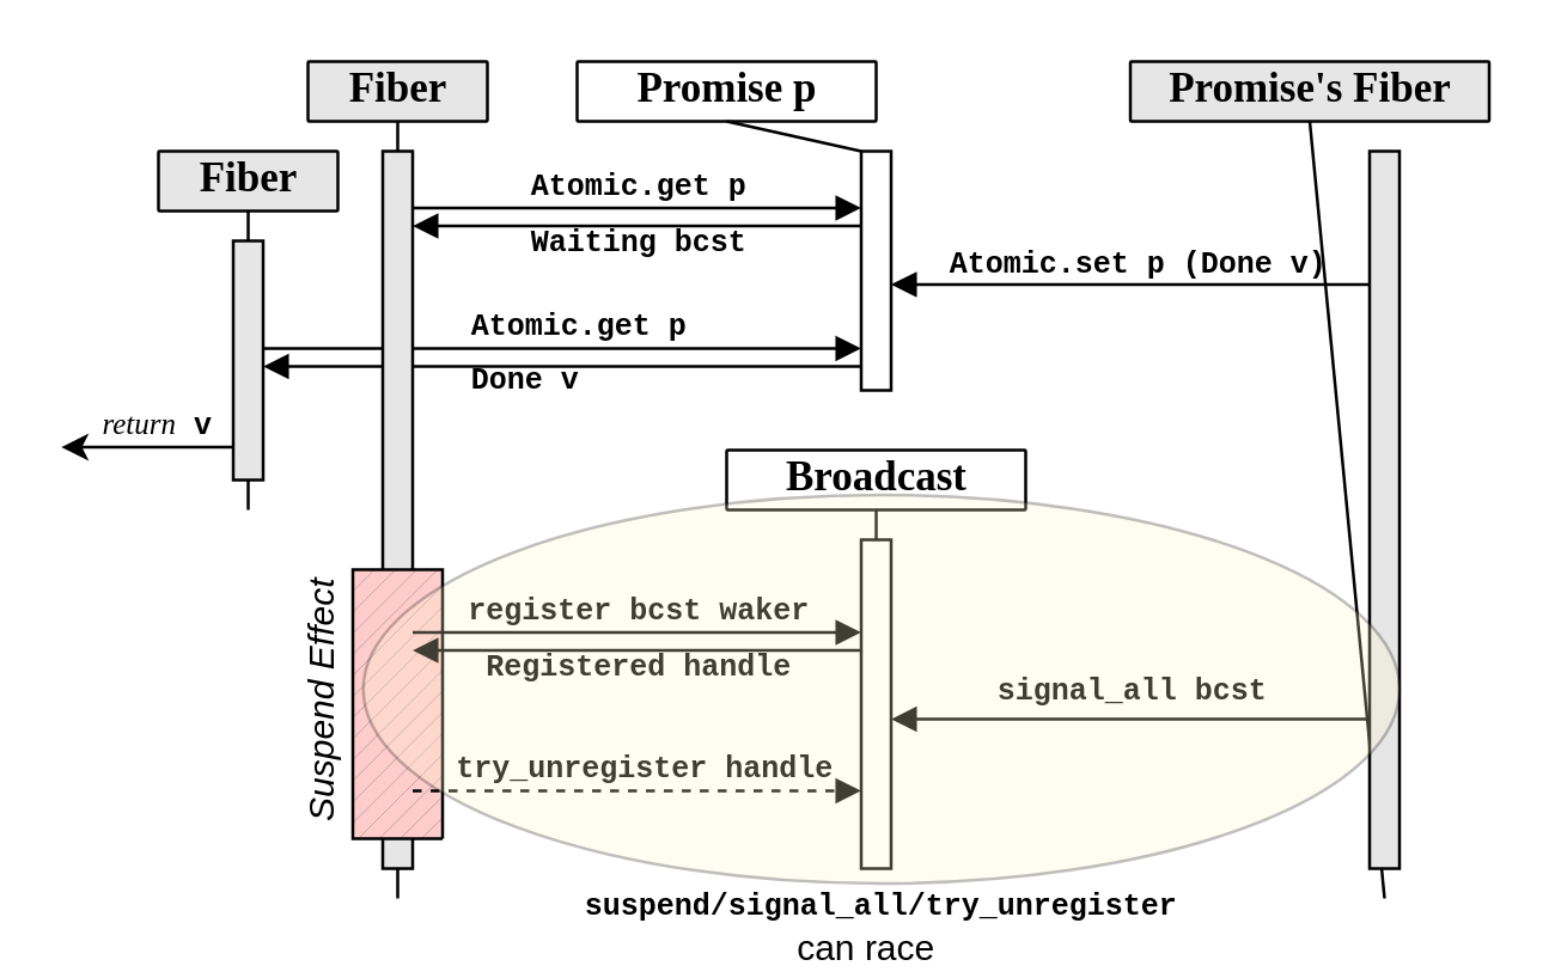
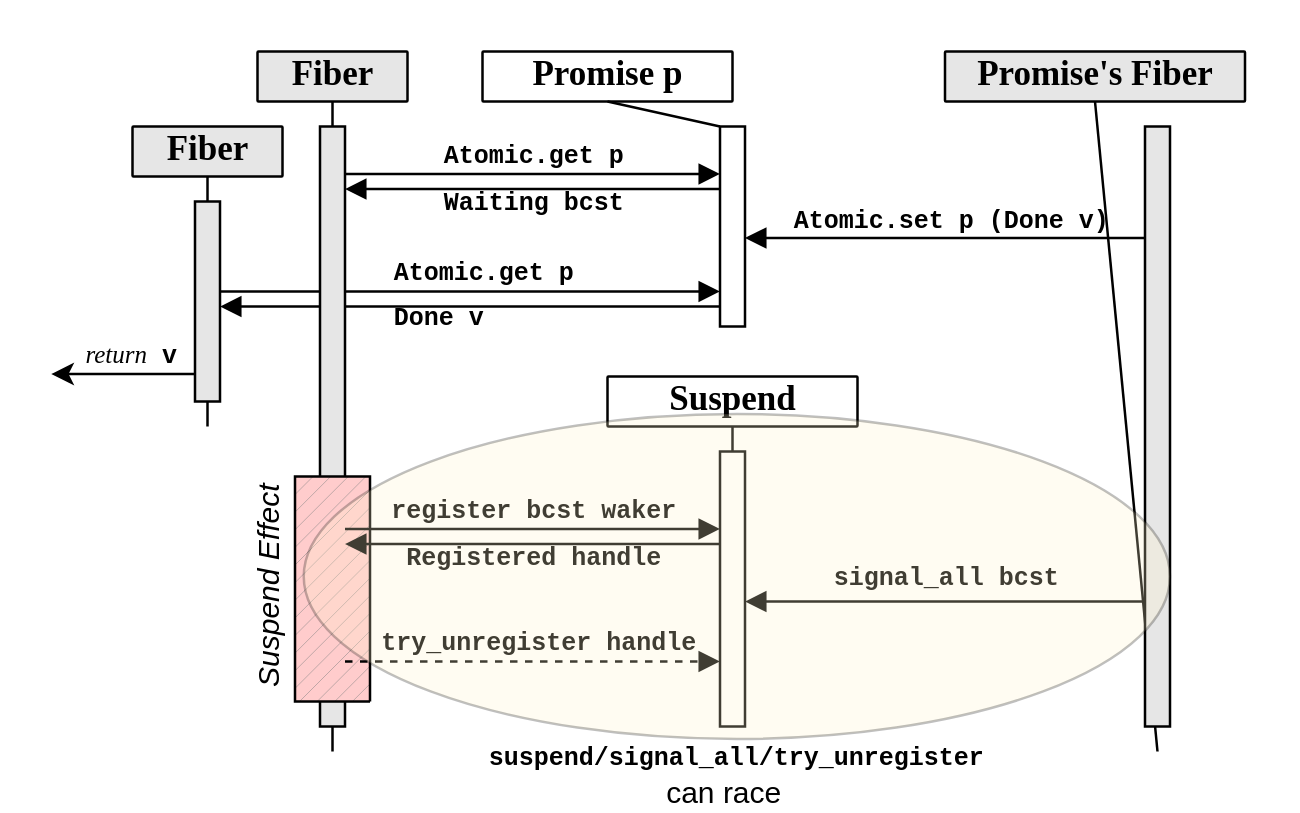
  <mxCell id="0" />
  <mxCell id="1" parent="0" />
  <mxCell id="2" value="&lt;div style=&quot;font-size: 10px;&quot;&gt;&lt;font style=&quot;font-size: 10px;&quot;&gt;Atomic.get p&lt;/font&gt;&lt;/div&gt;" style="html=1;verticalAlign=bottom;endArrow=block;edgeStyle=elbowEdgeStyle;elbow=vertical;curved=0;rounded=0;movable=1;resizable=1;rotatable=1;deletable=1;editable=1;locked=0;connectable=1;fontSize=10;fontFamily=Courier New;fontStyle=1;labelBackgroundColor=none;spacingTop=0;spacingBottom=-2;spacingLeft=10;" parent="1" source="24" target="9" edge="1"><mxGeometry relative="1" as="geometry"><mxPoint x="97.5" y="116" as="sourcePoint" /><Array as="points"><mxPoint x="227.5" y="116" /></Array><mxPoint x="312.5" y="116" as="targetPoint" /></mxGeometry></mxCell>
  <mxCell id="3" value="&lt;font style=&quot;font-size: 10px;&quot;&gt;Done v&lt;br style=&quot;font-size: 10px;&quot;&gt;&lt;/font&gt;" style="html=1;verticalAlign=top;endArrow=block;edgeStyle=elbowEdgeStyle;elbow=vertical;curved=0;rounded=0;labelPosition=center;verticalLabelPosition=bottom;align=center;fontSize=10;fontFamily=Courier New;fontStyle=1;labelBackgroundColor=none;spacingTop=-7;spacingLeft=-25;" parent="1" edge="1"><mxGeometry x="0.003" relative="1" as="geometry"><mxPoint x="287.5" y="122" as="sourcePoint" /><Array as="points"><mxPoint x="237.5" y="122" /></Array><mxPoint x="87.5" y="122" as="targetPoint" /><mxPoint as="offset" /></mxGeometry></mxCell>
  <mxCell id="4" value="&lt;div style=&quot;font-size: 10px;&quot;&gt;&lt;font style=&quot;font-size: 10px;&quot;&gt;Atomic.get p&lt;/font&gt;&lt;/div&gt;" style="html=1;verticalAlign=bottom;endArrow=block;edgeStyle=elbowEdgeStyle;elbow=vertical;curved=0;rounded=0;fontSize=10;fontFamily=Courier New;fontStyle=1;labelBackgroundColor=none;spacingBottom=-2;" parent="1" source="18" edge="1" target="9"><mxGeometry relative="1" as="geometry"><mxPoint x="140" y="69" as="sourcePoint" /><Array as="points"><mxPoint x="225" y="69" /></Array><mxPoint x="287.5" y="69" as="targetPoint" /></mxGeometry></mxCell>
  <mxCell id="5" value="&lt;div style=&quot;font-size: 10px;&quot;&gt;&lt;font style=&quot;font-size: 10px;&quot;&gt;Waiting bcst&lt;/font&gt;&lt;/div&gt;" style="html=1;verticalAlign=middle;endArrow=block;edgeStyle=elbowEdgeStyle;elbow=vertical;curved=0;rounded=0;labelPosition=center;verticalLabelPosition=middle;align=center;fontSize=10;fontFamily=Courier New;fontStyle=1;labelBackgroundColor=none;spacing=2;spacingLeft=2;spacingTop=2;spacingBottom=1;" parent="1" target="18" edge="1" source="9"><mxGeometry x="0.017" y="5" relative="1" as="geometry"><mxPoint x="272.5" y="90" as="sourcePoint" /><Array as="points"><mxPoint x="235" y="75" /></Array><mxPoint x="152.5" y="80" as="targetPoint" /><mxPoint as="offset" /></mxGeometry></mxCell>
  <mxCell id="6" value="&lt;font size=&quot;1&quot; face=&quot;Courier New&quot;&gt;&lt;b&gt;signal_all bcst&lt;/b&gt;&lt;/font&gt;" style="html=1;verticalAlign=bottom;endArrow=block;edgeStyle=elbowEdgeStyle;elbow=vertical;curved=0;rounded=0;" parent="1" edge="1" source="12"><mxGeometry relative="1" as="geometry"><mxPoint x="452.5" y="240" as="sourcePoint" /><Array as="points"><mxPoint x="382.5" y="240" /></Array><mxPoint x="297.5" y="240" as="targetPoint" /></mxGeometry></mxCell>
  <mxCell id="7" value="Promise p" style="rounded=1;whiteSpace=wrap;html=1;fontFamily=Inconsolata;fontStyle=1;fontSize=14;arcSize=2;fillColor=#FFFFFF;" vertex="1" parent="1"><mxGeometry x="192.5" y="20" width="100" height="20" as="geometry" /></mxCell>
  <mxCell id="8" value="" style="endArrow=none;html=1;rounded=0;entryX=0.5;entryY=1;entryDx=0;entryDy=0;" edge="1" parent="1" target="7" source="9"><mxGeometry width="50" height="50" relative="1" as="geometry"><mxPoint x="292.5" y="160" as="sourcePoint" /><mxPoint x="65" y="130" as="targetPoint" /></mxGeometry></mxCell>
  <mxCell id="9" value="" style="html=1;points=[];perimeter=orthogonalPerimeter;outlineConnect=0;targetShapes=umlLifeline;portConstraint=eastwest;newEdgeStyle={&quot;edgeStyle&quot;:&quot;elbowEdgeStyle&quot;,&quot;elbow&quot;:&quot;vertical&quot;,&quot;curved&quot;:0,&quot;rounded&quot;:0};fillColor=#FFFFFF;" vertex="1" parent="1"><mxGeometry x="287.5" y="50" width="10" height="80" as="geometry" /></mxCell>
  <mxCell id="10" value="Promise's Fiber" style="rounded=1;whiteSpace=wrap;html=1;fontSize=14;fontFamily=Inconsolata;fontStyle=1;arcSize=2;fillColor=#E6E6E6;" vertex="1" parent="1"><mxGeometry x="377.5" y="20" width="120" height="20" as="geometry" /></mxCell>
  <mxCell id="11" value="" style="endArrow=none;html=1;rounded=0;entryX=0.5;entryY=1;entryDx=0;entryDy=0;" edge="1" parent="1" target="10"><mxGeometry width="50" height="50" relative="1" as="geometry"><mxPoint x="462.5" y="300" as="sourcePoint" /><mxPoint x="237.5" y="130" as="targetPoint" /></mxGeometry></mxCell>
  <mxCell id="12" value="" style="html=1;points=[];perimeter=orthogonalPerimeter;outlineConnect=0;targetShapes=umlLifeline;portConstraint=eastwest;newEdgeStyle={&quot;edgeStyle&quot;:&quot;elbowEdgeStyle&quot;,&quot;elbow&quot;:&quot;vertical&quot;,&quot;curved&quot;:0,&quot;rounded&quot;:0};fillColor=#E6E6E6;strokeColor=#000000;" vertex="1" parent="1"><mxGeometry x="457.5" y="50" width="10" height="240" as="geometry" /></mxCell>
- <mxCell id="13" value="Broadcast" style="rounded=1;whiteSpace=wrap;html=1;fontSize=14;fontFamily=Inconsolata;fontStyle=1;arcSize=2;fillColor=#FFFFFF;" vertex="1" parent="1"><mxGeometry x="242.5" y="150" width="100" height="20" as="geometry" /></mxCell>
+ <mxCell id="13" value="Suspend" style="rounded=1;whiteSpace=wrap;html=1;fontSize=14;fontFamily=Inconsolata;fontStyle=1;arcSize=2;fillColor=#FFFFFF;" vertex="1" parent="1"><mxGeometry x="242.5" y="150" width="100" height="20" as="geometry" /></mxCell>
  <mxCell id="14" value="" style="endArrow=none;html=1;rounded=0;entryX=0.5;entryY=1;entryDx=0;entryDy=0;" edge="1" parent="1" target="13"><mxGeometry width="50" height="50" relative="1" as="geometry"><mxPoint x="292.5" y="290" as="sourcePoint" /><mxPoint x="65" y="260" as="targetPoint" /></mxGeometry></mxCell>
  <mxCell id="15" value="" style="html=1;points=[];perimeter=orthogonalPerimeter;outlineConnect=0;targetShapes=umlLifeline;portConstraint=eastwest;newEdgeStyle={&quot;edgeStyle&quot;:&quot;elbowEdgeStyle&quot;,&quot;elbow&quot;:&quot;vertical&quot;,&quot;curved&quot;:0,&quot;rounded&quot;:0};fillColor=#FFFFFF;" vertex="1" parent="1"><mxGeometry x="287.5" y="180" width="10" height="110" as="geometry" /></mxCell>
  <mxCell id="16" value="Fiber" style="rounded=1;whiteSpace=wrap;html=1;fontSize=14;fontFamily=Inconsolata;fontStyle=1;arcSize=2;fillColor=#E6E6E6;" vertex="1" parent="1"><mxGeometry x="102.5" y="20" width="60" height="20" as="geometry" /></mxCell>
  <mxCell id="17" value="" style="endArrow=none;html=1;rounded=0;entryX=0.5;entryY=1;entryDx=0;entryDy=0;" edge="1" parent="1" target="16"><mxGeometry width="50" height="50" relative="1" as="geometry"><mxPoint x="132.5" y="300" as="sourcePoint" /><mxPoint x="-90" y="130" as="targetPoint" /></mxGeometry></mxCell>
  <mxCell id="18" value="" style="html=1;points=[];perimeter=orthogonalPerimeter;outlineConnect=0;targetShapes=umlLifeline;portConstraint=eastwest;newEdgeStyle={&quot;edgeStyle&quot;:&quot;elbowEdgeStyle&quot;,&quot;elbow&quot;:&quot;vertical&quot;,&quot;curved&quot;:0,&quot;rounded&quot;:0};fillColor=#E6E6E6;strokeColor=default;" vertex="1" parent="1"><mxGeometry x="127.5" y="50" width="10" height="240" as="geometry" /></mxCell>
  <mxCell id="19" value="&lt;div style=&quot;font-size: 10px;&quot;&gt;&lt;font style=&quot;font-size: 10px;&quot;&gt;Atomic.set p (Done v)&lt;/font&gt;&lt;br style=&quot;font-size: 10px;&quot;&gt;&lt;/div&gt;" style="html=1;verticalAlign=bottom;endArrow=block;edgeStyle=elbowEdgeStyle;elbow=vertical;curved=0;rounded=0;fontSize=10;fontFamily=Courier New;fontStyle=1;labelBackgroundColor=none;spacingLeft=4;spacingBottom=-2;" edge="1" parent="1" source="12" target="9"><mxGeometry relative="1" as="geometry"><mxPoint x="457.5" y="94.58" as="sourcePoint" /><Array as="points"><mxPoint x="317.5" y="94.58" /></Array><mxPoint x="302.5" y="94.58" as="targetPoint" /></mxGeometry></mxCell>
  <mxCell id="20" value="" style="endArrow=classic;html=1;rounded=0;labelPosition=center;verticalLabelPosition=top;align=center;verticalAlign=bottom;" parent="1" edge="1"><mxGeometry width="50" height="50" relative="1" as="geometry"><mxPoint x="77.5" y="149" as="sourcePoint" /><mxPoint x="20" y="149" as="targetPoint" /></mxGeometry></mxCell>
  <mxCell id="21" value="&lt;font style=&quot;font-size: 10px;&quot; face=&quot;Verdana&quot;&gt;&lt;i&gt;return&lt;/i&gt;&lt;/font&gt;&lt;font face=&quot;Courier New&quot; style=&quot;font-size: 10px;&quot;&gt;&lt;b&gt; v&lt;/b&gt;&lt;br&gt;&lt;/font&gt;" style="edgeLabel;html=1;align=center;verticalAlign=bottom;resizable=0;points=[];labelPosition=center;verticalLabelPosition=top;spacingLeft=3;spacingBottom=-1;labelBackgroundColor=none;" parent="20" vertex="1" connectable="0"><mxGeometry x="0.212" y="1" relative="1" as="geometry"><mxPoint x="7" y="-1" as="offset" /></mxGeometry></mxCell>
  <mxCell id="22" value="Fiber" style="rounded=1;whiteSpace=wrap;html=1;fontSize=14;fontFamily=Inconsolata;fontStyle=1;arcSize=2;fillColor=#E6E6E6;" vertex="1" parent="1"><mxGeometry x="52.5" y="50" width="60" height="20" as="geometry" /></mxCell>
  <mxCell id="23" value="" style="endArrow=none;html=1;rounded=0;entryX=0.5;entryY=1;entryDx=0;entryDy=0;" edge="1" parent="1" target="22"><mxGeometry width="50" height="50" relative="1" as="geometry"><mxPoint x="82.5" y="170" as="sourcePoint" /><mxPoint x="-145" y="152.667" as="targetPoint" /></mxGeometry></mxCell>
  <mxCell id="24" value="" style="html=1;points=[];perimeter=orthogonalPerimeter;outlineConnect=0;targetShapes=umlLifeline;portConstraint=eastwest;newEdgeStyle={&quot;edgeStyle&quot;:&quot;elbowEdgeStyle&quot;,&quot;elbow&quot;:&quot;vertical&quot;,&quot;curved&quot;:0,&quot;rounded&quot;:0};fillColor=#E6E6E6;strokeColor=default;" vertex="1" parent="1"><mxGeometry x="77.5" y="80" width="10" height="80" as="geometry" /></mxCell>
  <mxCell id="25" value="&lt;i&gt;Suspend Effect&lt;/i&gt;" style="html=1;direction=west;horizontal=0;spacingBottom=50;shape=mxgraph.basic.patternFillRect;fillStyle=diag;step=5;fillStrokeWidth=0.2;fillStrokeColor=#808080;fillColor=#FFCCCC;" vertex="1" parent="1"><mxGeometry x="117.5" y="190" width="30" height="90" as="geometry" /></mxCell>
  <mxCell id="26" value="&lt;div style=&quot;font-size: 10px;&quot;&gt;&lt;font style=&quot;font-size: 10px;&quot;&gt;register bcst waker&lt;br style=&quot;font-size: 10px;&quot;&gt;&lt;/font&gt;&lt;/div&gt;" style="html=1;verticalAlign=bottom;endArrow=block;edgeStyle=elbowEdgeStyle;elbow=vertical;curved=0;rounded=0;fontFamily=Courier New;fontSize=10;fontStyle=1;spacingBottom=-2;labelBackgroundColor=none;" parent="1" edge="1"><mxGeometry relative="1" as="geometry"><mxPoint x="137.5" y="211" as="sourcePoint" /><Array as="points" /><mxPoint x="287.5" y="211" as="targetPoint" /><mxPoint as="offset" /></mxGeometry></mxCell>
  <mxCell id="27" value="Registered handle" style="html=1;verticalAlign=top;endArrow=block;edgeStyle=elbowEdgeStyle;elbow=vertical;curved=0;rounded=0;labelPosition=center;verticalLabelPosition=bottom;align=center;fontFamily=Courier New;fontSize=10;fontStyle=1;labelBackgroundColor=none;spacingTop=-6;" parent="1" edge="1"><mxGeometry relative="1" as="geometry"><mxPoint x="287.5" y="217" as="sourcePoint" /><Array as="points"><mxPoint x="272.5" y="217" /></Array><mxPoint x="137.5" y="217" as="targetPoint" /></mxGeometry></mxCell>
  <mxCell id="28" value="try_unregister handle" style="html=1;verticalAlign=bottom;endArrow=block;edgeStyle=elbowEdgeStyle;elbow=vertical;curved=0;rounded=0;dashed=1;fontFamily=Courier New;fontSize=10;fontStyle=1;spacingLeft=4;spacingBottom=-2;labelBackgroundColor=none;" parent="1" edge="1" target="15" source="18"><mxGeometry relative="1" as="geometry"><mxPoint x="142.5" y="264" as="sourcePoint" /><Array as="points"><mxPoint x="162.5" y="264" /><mxPoint x="292.5" y="244" /></Array><mxPoint x="312.5" y="264" as="targetPoint" /></mxGeometry></mxCell>
  <mxCell id="29" value="&lt;font size=&quot;1&quot; face=&quot;Courier New&quot;&gt;&lt;b&gt;suspend/signal_all/try_unregister&lt;/b&gt;&lt;/font&gt;&lt;div align=&quot;center&quot;&gt;can race&amp;nbsp;&amp;nbsp;&amp;nbsp; &lt;br&gt;&lt;/div&gt;" style="ellipse;whiteSpace=wrap;html=1;fillColor=#FFF2CC;opacity=25;spacingTop=158;" vertex="1" parent="1"><mxGeometry x="121" y="165" width="346.5" height="130" as="geometry" /></mxCell>
